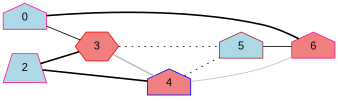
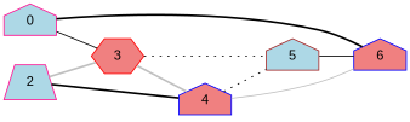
  graph {
    rankdir=LR
    node [color=deeppink fillcolor=lightblue fontname=Arial shape=house style=filled]
    edge [color=black style=bold]
    0
    3 [color=red fillcolor=lightcoral shape=hexagon]
-   6 [fillcolor=lightcoral]
+   6 [color=blue fillcolor=lightcoral]
    4 [color=blue fillcolor=lightcoral]
    5 [color=brown]
    2 [shape=trapezium]
    0 -- 3 [style=solid]
    0 -- 6
    3 -- 4 [color=gray]
    3 -- 5 [style=dotted]
    4 -- 6 [color=gray style=solid]
    4 -- 5 [style=dotted]
    5 -- 6 [style=solid]
-   2 -- 3
+   2 -- 3 [color=gray]
    2 -- 4
  }
